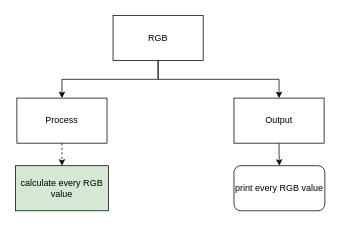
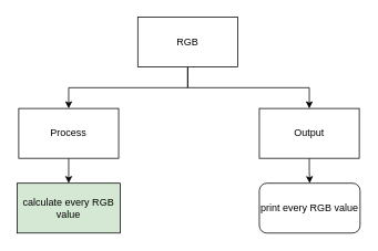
  <mxCell id="0" />
  <mxCell id="1" parent="0" />
  <mxCell id="2" style="edgeStyle=orthogonalEdgeStyle;html=1;exitX=0.5;exitY=1;exitDx=0;exitDy=0;entryX=0.5;entryY=0;entryDx=0;entryDy=0;rounded=0;" edge="1" parent="1" source="4" target="6"><mxGeometry relative="1" as="geometry" /></mxCell>
  <mxCell id="3" style="edgeStyle=orthogonalEdgeStyle;rounded=0;html=1;exitX=0.5;exitY=1;exitDx=0;exitDy=0;" edge="1" parent="1" source="4" target="8"><mxGeometry relative="1" as="geometry" /></mxCell>
- <mxCell id="4" value="RGB" style="rounded=0;whiteSpace=wrap;html=1;" vertex="1" parent="1"><mxGeometry x="150" y="20" width="120" height="60" as="geometry" /></mxCell>
- <mxCell id="5" style="edgeStyle=orthogonalEdgeStyle;rounded=0;html=1;exitX=0.5;exitY=1;exitDx=0;exitDy=0;entryX=0.5;entryY=0;entryDx=0;entryDy=0;dashed=1;" edge="1" parent="1" source="6" target="9"><mxGeometry relative="1" as="geometry" /></mxCell>
+ <mxCell id="4" value="RGB" style="rounded=0;whiteSpace=wrap;html=1;" vertex="1" parent="1"><mxGeometry x="165" y="20" width="120" height="60" as="geometry" /></mxCell>
+ <mxCell id="5" style="edgeStyle=orthogonalEdgeStyle;rounded=0;html=1;exitX=0.5;exitY=1;exitDx=0;exitDy=0;entryX=0.5;entryY=0;entryDx=0;entryDy=0;" edge="1" parent="1" source="6" target="9"><mxGeometry relative="1" as="geometry" /></mxCell>
  <mxCell id="6" value="Process" style="rounded=0;whiteSpace=wrap;html=1;" vertex="1" parent="1"><mxGeometry x="22" y="130" width="120" height="60" as="geometry" /></mxCell>
  <mxCell id="7" style="edgeStyle=orthogonalEdgeStyle;rounded=0;html=1;exitX=0.5;exitY=1;exitDx=0;exitDy=0;" edge="1" parent="1" source="8" target="10"><mxGeometry relative="1" as="geometry" /></mxCell>
  <mxCell id="8" value="Output" style="rounded=0;whiteSpace=wrap;html=1;" vertex="1" parent="1"><mxGeometry x="311" y="130" width="120" height="60" as="geometry" /></mxCell>
  <mxCell id="9" value="&lt;font&gt;calculate every RGB value&lt;br&gt;&lt;/font&gt;" style="rounded=0;whiteSpace=wrap;html=1;fillColor=#d5e8d4;" vertex="1" parent="1"><mxGeometry x="20" y="220" width="124" height="60" as="geometry" /></mxCell>
  <mxCell id="10" value="&lt;font&gt;print every RGB value&lt;br&gt;&lt;/font&gt;" style="whiteSpace=wrap;html=1;rounded=1;" vertex="1" parent="1"><mxGeometry x="311" y="220" width="121" height="60" as="geometry" /></mxCell>
